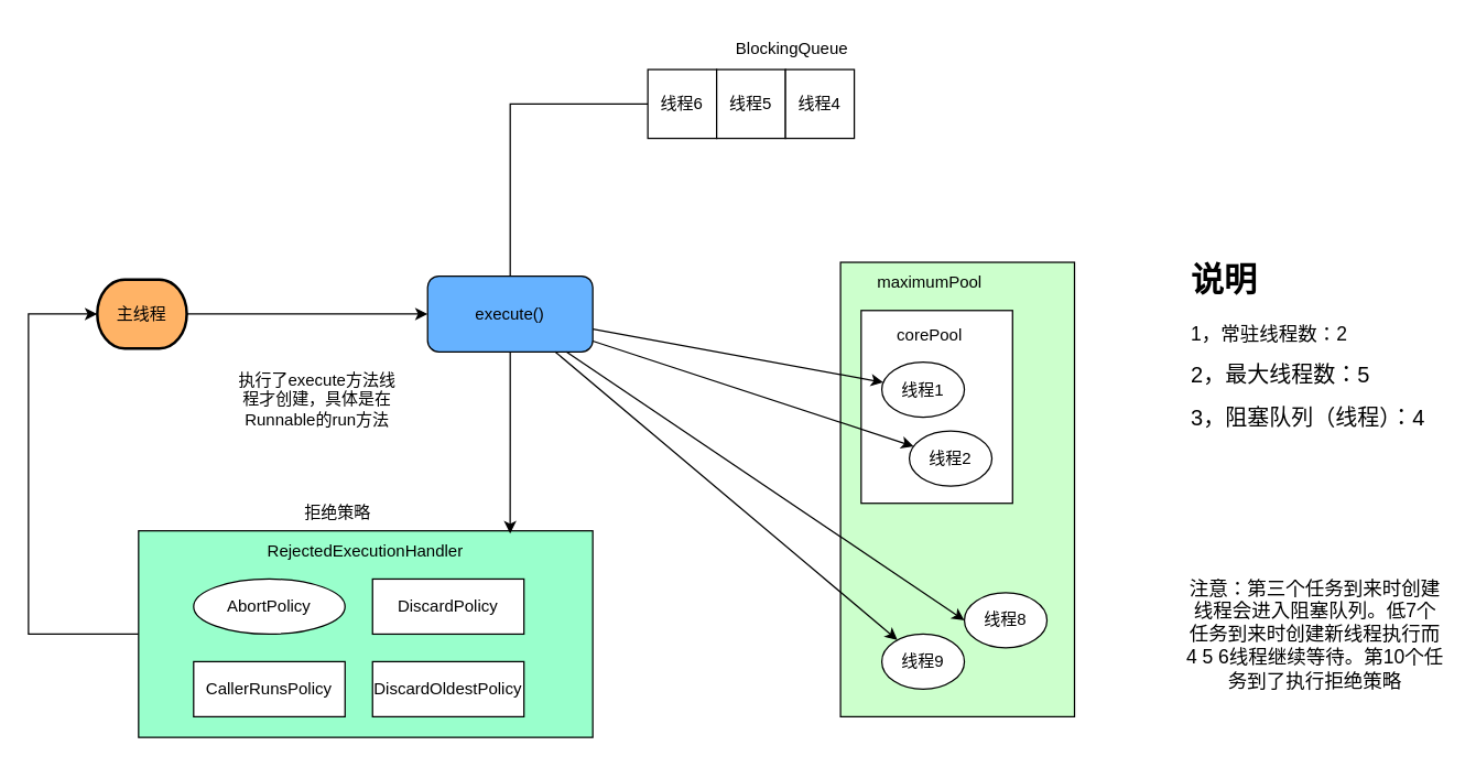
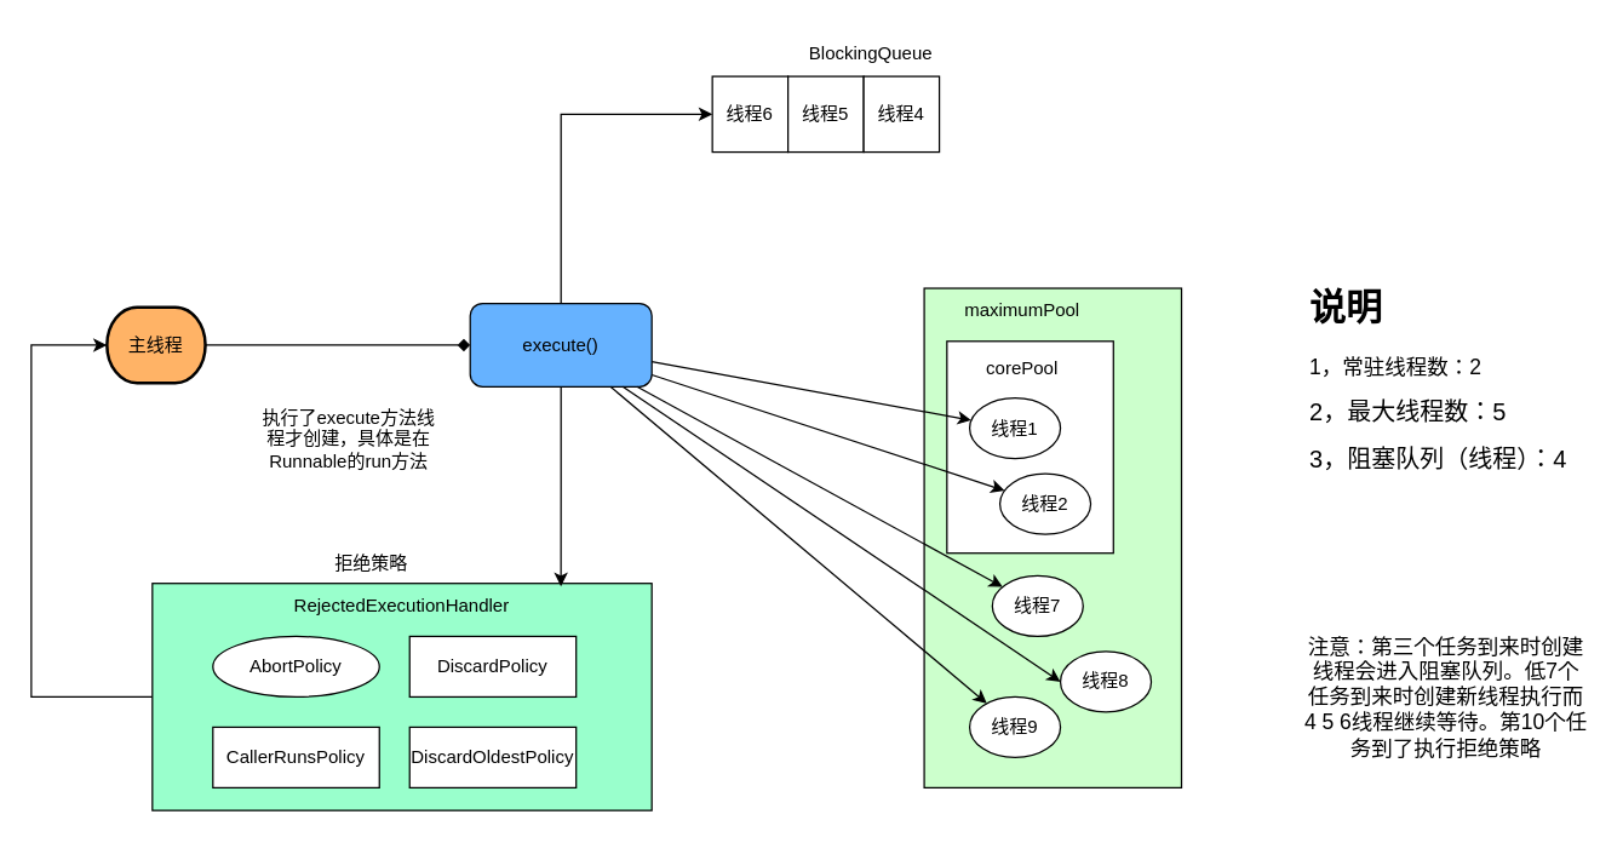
  <mxCell id="0" />
  <mxCell id="1" parent="0" />
- <mxCell id="2" style="edgeStyle=orthogonalEdgeStyle;rounded=0;orthogonalLoop=1;jettySize=auto;html=1;" edge="1" parent="1" source="3" target="5"><mxGeometry relative="1" as="geometry" /></mxCell>
+ <mxCell id="2" style="edgeStyle=orthogonalEdgeStyle;rounded=0;orthogonalLoop=1;jettySize=auto;html=1;endArrow=diamond;" edge="1" parent="1" source="3" target="5"><mxGeometry relative="1" as="geometry" /></mxCell>
  <mxCell id="3" value="主线程" style="strokeWidth=2;html=1;shape=mxgraph.flowchart.terminator;whiteSpace=wrap;fillColor=#FFB366;" vertex="1" parent="1"><mxGeometry x="70" y="202.5" width="65" height="50" as="geometry" /></mxCell>
- <mxCell id="4" style="edgeStyle=orthogonalEdgeStyle;rounded=0;orthogonalLoop=1;jettySize=auto;html=1;entryX=0;entryY=0.5;entryDx=0;entryDy=0;endArrow=none;" edge="1" parent="1" source="5" target="22"><mxGeometry relative="1" as="geometry"><Array as="points"><mxPoint x="370" y="75" /></Array></mxGeometry></mxCell>
+ <mxCell id="4" style="edgeStyle=orthogonalEdgeStyle;rounded=0;orthogonalLoop=1;jettySize=auto;html=1;entryX=0;entryY=0.5;entryDx=0;entryDy=0;" edge="1" parent="1" source="5" target="22"><mxGeometry relative="1" as="geometry"><Array as="points"><mxPoint x="370" y="75" /></Array></mxGeometry></mxCell>
  <mxCell id="5" value="execute()" style="rounded=1;whiteSpace=wrap;html=1;fillColor=#66B2FF;" vertex="1" parent="1"><mxGeometry x="310" y="200" width="120" height="55" as="geometry" /></mxCell>
  <mxCell id="6" value="" style="rounded=0;whiteSpace=wrap;html=1;fillColor=#CCFFCC;" vertex="1" parent="1"><mxGeometry x="610" y="190" width="170" height="330" as="geometry" /></mxCell>
  <mxCell id="7" value="" style="rounded=0;whiteSpace=wrap;html=1;" vertex="1" parent="1"><mxGeometry x="625" y="225" width="110" height="140" as="geometry" /></mxCell>
  <mxCell id="8" value="线程1" style="ellipse;whiteSpace=wrap;html=1;" vertex="1" parent="1"><mxGeometry x="640" y="262.5" width="60" height="40" as="geometry" /></mxCell>
  <mxCell id="9" value="线程2" style="ellipse;whiteSpace=wrap;html=1;" vertex="1" parent="1"><mxGeometry x="660" y="312.5" width="60" height="40" as="geometry" /></mxCell>
  <mxCell id="10" value="corePool" style="text;html=1;strokeColor=none;fillColor=none;align=center;verticalAlign=middle;whiteSpace=wrap;rounded=0;" vertex="1" parent="1"><mxGeometry x="655" y="232.5" width="40" height="20" as="geometry" /></mxCell>
  <mxCell id="11" value="maximumPool" style="text;html=1;strokeColor=none;fillColor=none;align=center;verticalAlign=middle;whiteSpace=wrap;rounded=0;" vertex="1" parent="1"><mxGeometry x="635" y="190" width="80" height="30" as="geometry" /></mxCell>
+ <mxCell id="12" value="线程7" style="ellipse;whiteSpace=wrap;html=1;" vertex="1" parent="1"><mxGeometry x="655" y="380" width="60" height="40" as="geometry" /></mxCell>
  <mxCell id="13" value="线程8" style="ellipse;whiteSpace=wrap;html=1;" vertex="1" parent="1"><mxGeometry x="700" y="430" width="60" height="40" as="geometry" /></mxCell>
  <mxCell id="14" value="线程9" style="ellipse;whiteSpace=wrap;html=1;" vertex="1" parent="1"><mxGeometry x="640" y="460" width="60" height="40" as="geometry" /></mxCell>
  <mxCell id="15" style="edgeStyle=orthogonalEdgeStyle;rounded=0;orthogonalLoop=1;jettySize=auto;html=1;entryX=0;entryY=0.5;entryDx=0;entryDy=0;entryPerimeter=0;" edge="1" parent="1" source="16" target="3"><mxGeometry relative="1" as="geometry"><Array as="points"><mxPoint x="20" y="460" /><mxPoint x="20" y="228" /></Array></mxGeometry></mxCell>
  <mxCell id="16" value="" style="rounded=0;whiteSpace=wrap;html=1;fillColor=#99FFCC;" vertex="1" parent="1"><mxGeometry x="100" y="385" width="330" height="150" as="geometry" /></mxCell>
  <mxCell id="17" value="AbortPolicy" style="ellipse;whiteSpace=wrap;html=1;" vertex="1" parent="1"><mxGeometry x="140" y="420" width="110" height="40" as="geometry" /></mxCell>
  <mxCell id="18" value="DiscardPolicy" style="rounded=0;whiteSpace=wrap;html=1;" vertex="1" parent="1"><mxGeometry x="270" y="420" width="110" height="40" as="geometry" /></mxCell>
  <mxCell id="19" value="CallerRunsPolicy" style="rounded=0;whiteSpace=wrap;html=1;" vertex="1" parent="1"><mxGeometry x="140" y="480" width="110" height="40" as="geometry" /></mxCell>
  <mxCell id="20" value="DiscardOldestPolicy" style="rounded=0;whiteSpace=wrap;html=1;" vertex="1" parent="1"><mxGeometry x="270" y="480" width="110" height="40" as="geometry" /></mxCell>
  <mxCell id="21" value="RejectedExecutionHandler" style="text;html=1;strokeColor=none;fillColor=none;align=center;verticalAlign=middle;whiteSpace=wrap;rounded=0;" vertex="1" parent="1"><mxGeometry x="180" y="385" width="170" height="30" as="geometry" /></mxCell>
  <mxCell id="22" value="&lt;span&gt;线程6&lt;/span&gt;" style="whiteSpace=wrap;html=1;aspect=fixed;" vertex="1" parent="1"><mxGeometry x="470" y="50" width="50" height="50" as="geometry" /></mxCell>
  <mxCell id="23" value="&lt;span&gt;线程5&lt;/span&gt;" style="whiteSpace=wrap;html=1;aspect=fixed;" vertex="1" parent="1"><mxGeometry x="520" y="50" width="50" height="50" as="geometry" /></mxCell>
  <mxCell id="24" value="&lt;span&gt;线程4&lt;/span&gt;" style="whiteSpace=wrap;html=1;aspect=fixed;" vertex="1" parent="1"><mxGeometry x="570" y="50" width="50" height="50" as="geometry" /></mxCell>
  <mxCell id="25" value="BlockingQueue" style="text;html=1;strokeColor=none;fillColor=none;align=center;verticalAlign=middle;whiteSpace=wrap;rounded=0;" vertex="1" parent="1"><mxGeometry x="520" y="20" width="110" height="30" as="geometry" /></mxCell>
  <mxCell id="26" style="edgeStyle=orthogonalEdgeStyle;rounded=0;orthogonalLoop=1;jettySize=auto;html=1;entryX=0.818;entryY=0.013;entryDx=0;entryDy=0;entryPerimeter=0;" edge="1" parent="1" source="5" target="16"><mxGeometry relative="1" as="geometry" /></mxCell>
  <mxCell id="27" style="edgeStyle=none;rounded=0;orthogonalLoop=1;jettySize=auto;html=1;" edge="1" parent="1" source="5" target="8"><mxGeometry relative="1" as="geometry" /></mxCell>
  <mxCell id="28" style="edgeStyle=none;rounded=0;orthogonalLoop=1;jettySize=auto;html=1;" edge="1" parent="1" source="5" target="9"><mxGeometry relative="1" as="geometry" /></mxCell>
+ <mxCell id="29" style="edgeStyle=none;rounded=0;orthogonalLoop=1;jettySize=auto;html=1;" edge="1" parent="1" source="5" target="12"><mxGeometry relative="1" as="geometry" /></mxCell>
  <mxCell id="30" style="edgeStyle=none;rounded=0;orthogonalLoop=1;jettySize=auto;html=1;entryX=0;entryY=0.5;entryDx=0;entryDy=0;" edge="1" parent="1" source="5" target="13"><mxGeometry relative="1" as="geometry" /></mxCell>
  <mxCell id="31" style="edgeStyle=none;rounded=0;orthogonalLoop=1;jettySize=auto;html=1;" edge="1" parent="1" source="5" target="14"><mxGeometry relative="1" as="geometry" /></mxCell>
  <mxCell id="32" value="执行了execute方法线程才创建，具体是在Runnable的run方法" style="text;html=1;strokeColor=none;fillColor=none;align=center;verticalAlign=middle;whiteSpace=wrap;rounded=0;" vertex="1" parent="1"><mxGeometry x="170" y="262.5" width="120" height="55" as="geometry" /></mxCell>
  <mxCell id="33" value="&lt;h1&gt;说明&lt;/h1&gt;&lt;p&gt;&lt;font style=&quot;font-size: 14px&quot;&gt;1，常驻线程数：2&lt;/font&gt;&lt;/p&gt;&lt;p&gt;&lt;font size=&quot;3&quot;&gt;2，最大线程数：5&lt;/font&gt;&lt;/p&gt;&lt;p&gt;&lt;font size=&quot;3&quot;&gt;3，阻塞队列（线程）：4&lt;/font&gt;&lt;/p&gt;" style="text;html=1;strokeColor=none;fillColor=none;spacing=5;spacingTop=-20;whiteSpace=wrap;overflow=hidden;rounded=0;" vertex="1" parent="1"><mxGeometry x="860" y="183" width="190" height="177" as="geometry" /></mxCell>
  <mxCell id="34" value="&lt;font style=&quot;font-size: 14px&quot;&gt;注意：第三个任务到来时创建线程会进入阻塞队列。低7个任务到来时创建新线程执行而4 5 6线程继续等待。第10个任务到了执行拒绝策略&lt;/font&gt;" style="text;html=1;strokeColor=none;fillColor=none;align=center;verticalAlign=middle;whiteSpace=wrap;rounded=0;" vertex="1" parent="1"><mxGeometry x="860" y="390" width="190" height="140" as="geometry" /></mxCell>
  <mxCell id="35" value="拒绝策略" style="text;html=1;strokeColor=none;fillColor=none;align=center;verticalAlign=middle;whiteSpace=wrap;rounded=0;" vertex="1" parent="1"><mxGeometry x="180" y="358" width="130" height="27" as="geometry" /></mxCell>
